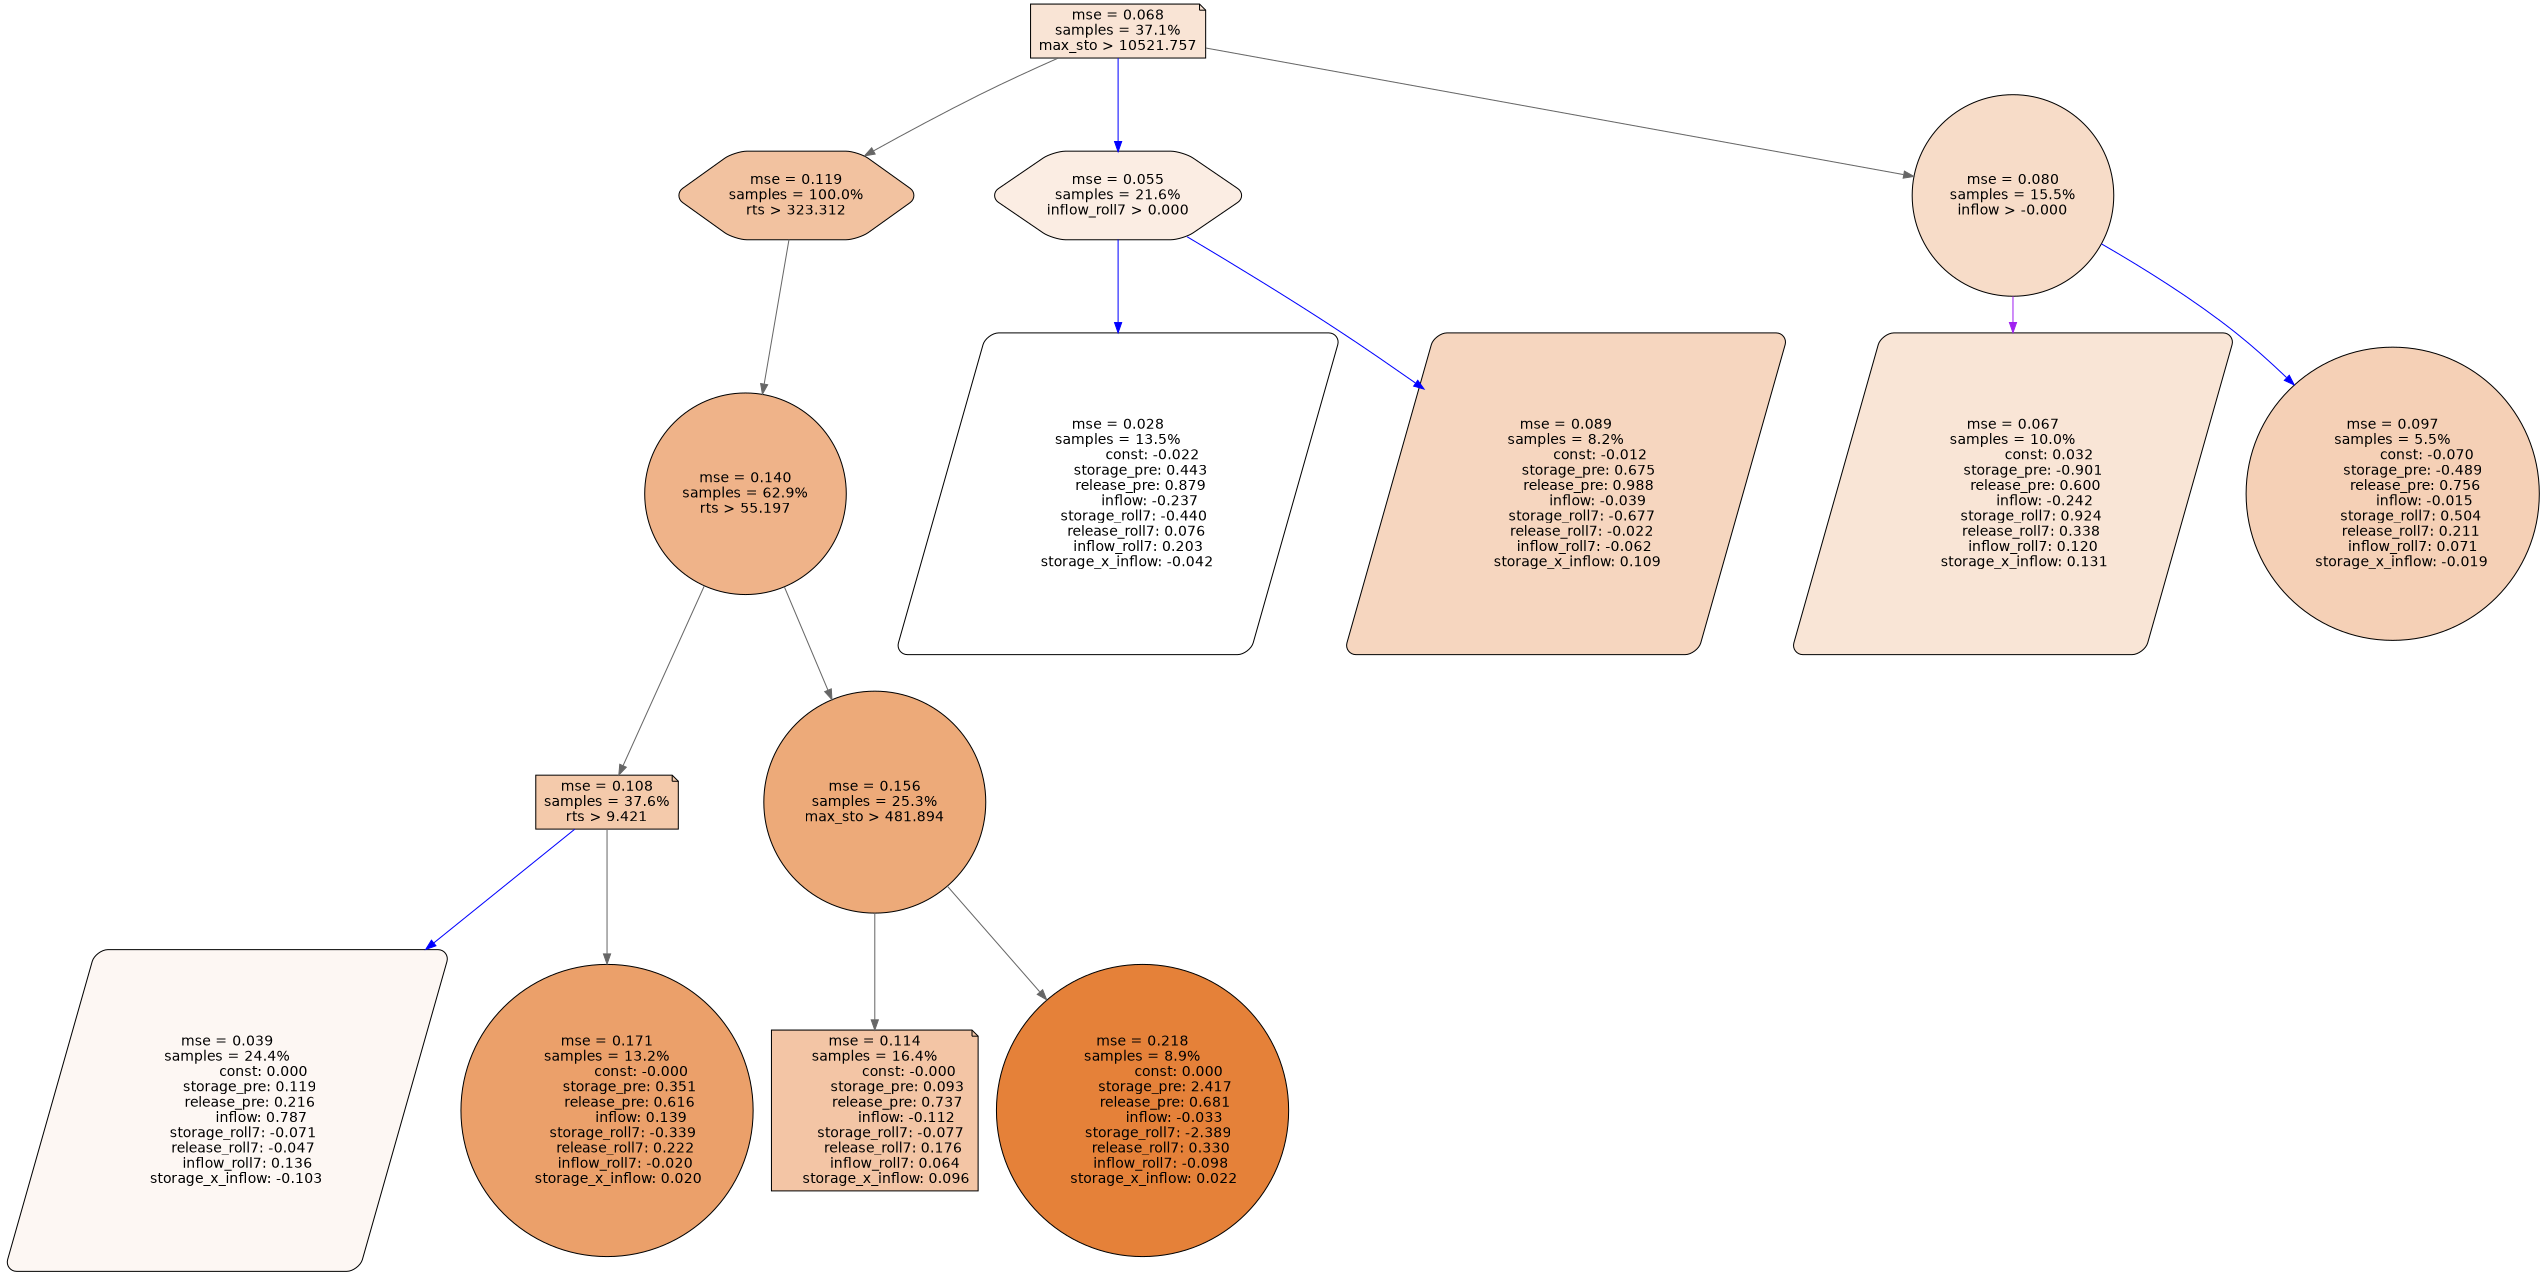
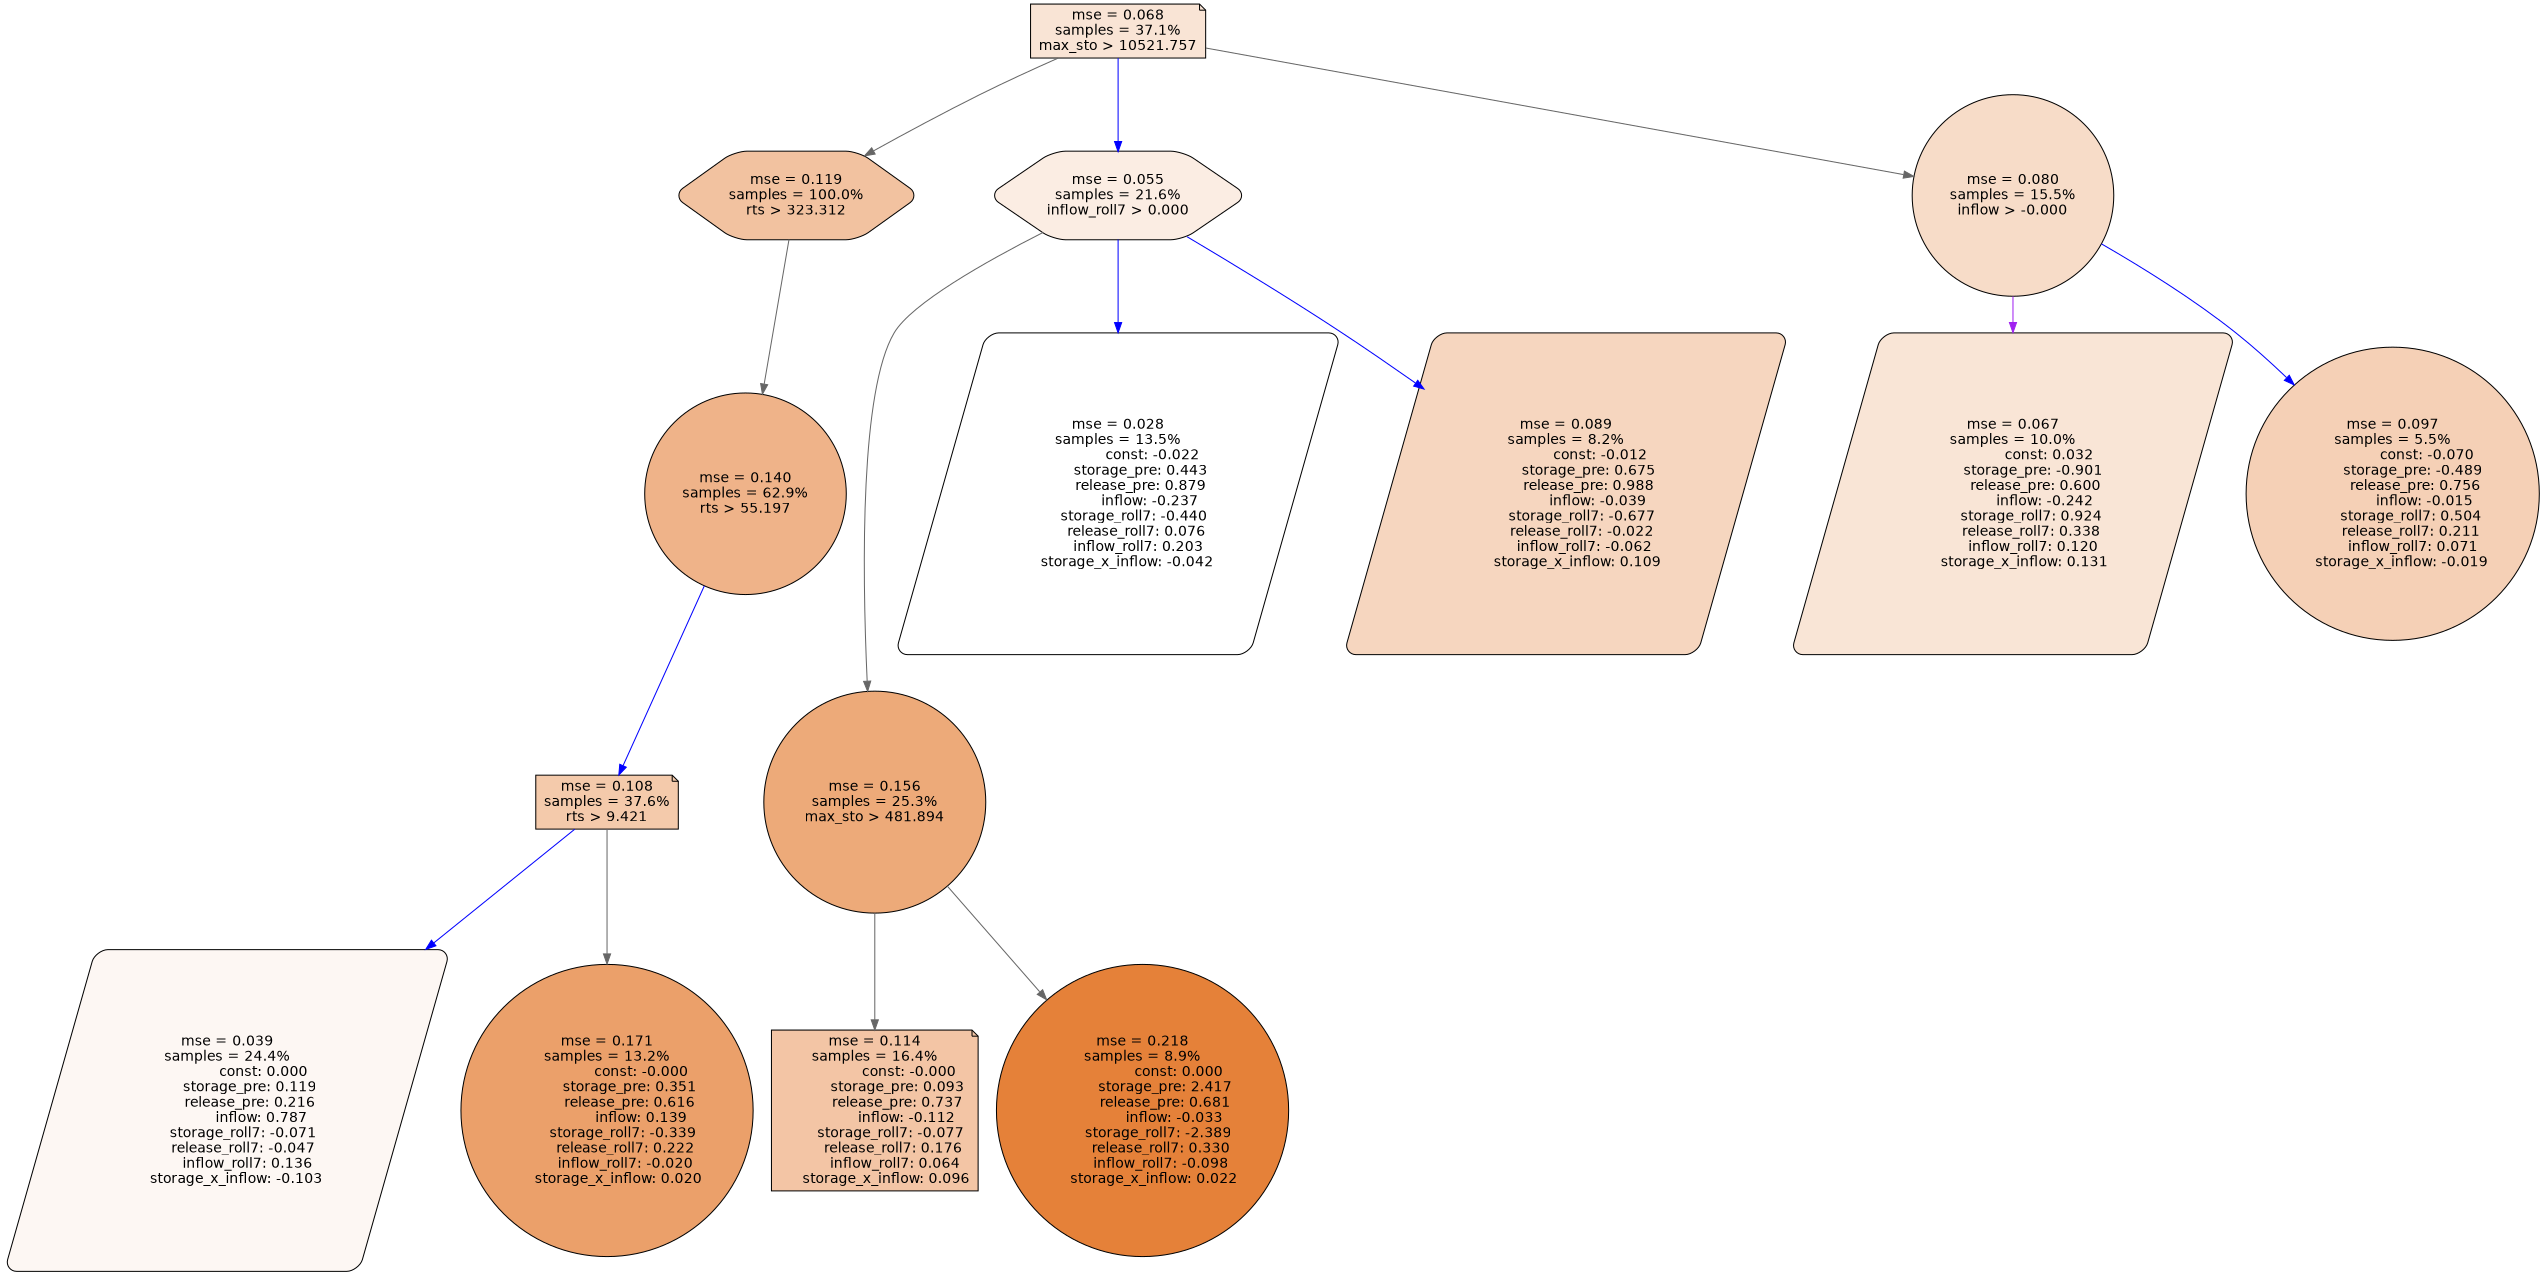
  digraph {
    node [color=black fontname=helvetica shape=circle style="filled, rounded"]
    edge [color=gray40 fontname=helvetica]
    n1 [fillcolor="#f2c2a0" label="mse = 0.119\nsamples = 100.0%\nrts > 323.312" shape=hexagon]
    n2 [fillcolor="#efb389" label="mse = 0.140\nsamples = 62.9%\nrts > 55.197"]
    n3 [fillcolor="#f9e4d5" label="mse = 0.068\nsamples = 37.1%\nmax_sto > 10521.757" shape=note]
    n4 [fillcolor="#fbede3" label="mse = 0.055\nsamples = 21.6%\ninflow_roll7 > 0.000" shape=hexagon]
    n5 [fillcolor="#f7dcc8" label="mse = 0.080\nsamples = 15.5%\ninflow > -0.000"]
    n6 [fillcolor="#f4caab" label="mse = 0.108\nsamples = 37.6%\nrts > 9.421" shape=note]
    n7 [fillcolor="#edaa79" label="mse = 0.156\nsamples = 25.3%\nmax_sto > 481.894"]
    n8 [fillcolor="#ffffff" label="mse = 0.028\nsamples = 13.5%\n               const: -0.022\n          storage_pre: 0.443\n          release_pre: 0.879\n              inflow: -0.237\n       storage_roll7: -0.440\n        release_roll7: 0.076\n         inflow_roll7: 0.203\n    storage_x_inflow: -0.042" shape=parallelogram]
    n9 [fillcolor="#f6d6bf" label="mse = 0.089\nsamples = 8.2%\n               const: -0.012\n          storage_pre: 0.675\n          release_pre: 0.988\n              inflow: -0.039\n       storage_roll7: -0.677\n       release_roll7: -0.022\n        inflow_roll7: -0.062\n     storage_x_inflow: 0.109" shape=parallelogram]
    n10 [fillcolor="#f9e5d6" label="mse = 0.067\nsamples = 10.0%\n                const: 0.032\n         storage_pre: -0.901\n          release_pre: 0.600\n              inflow: -0.242\n        storage_roll7: 0.924\n        release_roll7: 0.338\n         inflow_roll7: 0.120\n     storage_x_inflow: 0.131" shape=parallelogram]
    n11 [fillcolor="#f5d0b6" label="mse = 0.097\nsamples = 5.5%\n               const: -0.070\n         storage_pre: -0.489\n          release_pre: 0.756\n              inflow: -0.015\n        storage_roll7: 0.504\n        release_roll7: 0.211\n         inflow_roll7: 0.071\n    storage_x_inflow: -0.019"]
    n12 [fillcolor="#fdf7f3" label="mse = 0.039\nsamples = 24.4%\n                const: 0.000\n          storage_pre: 0.119\n          release_pre: 0.216\n               inflow: 0.787\n       storage_roll7: -0.071\n       release_roll7: -0.047\n         inflow_roll7: 0.136\n    storage_x_inflow: -0.103" shape=parallelogram]
    n13 [fillcolor="#eba06a" label="mse = 0.171\nsamples = 13.2%\n               const: -0.000\n          storage_pre: 0.351\n          release_pre: 0.616\n               inflow: 0.139\n       storage_roll7: -0.339\n        release_roll7: 0.222\n        inflow_roll7: -0.020\n     storage_x_inflow: 0.020"]
    n14 [fillcolor="#f3c5a5" label="mse = 0.114\nsamples = 16.4%\n               const: -0.000\n          storage_pre: 0.093\n          release_pre: 0.737\n              inflow: -0.112\n       storage_roll7: -0.077\n        release_roll7: 0.176\n         inflow_roll7: 0.064\n     storage_x_inflow: 0.096" shape=note]
    n15 [fillcolor="#e58139" label="mse = 0.218\nsamples = 8.9%\n                const: 0.000\n          storage_pre: 2.417\n          release_pre: 0.681\n              inflow: -0.033\n       storage_roll7: -2.389\n        release_roll7: 0.330\n        inflow_roll7: -0.098\n     storage_x_inflow: 0.022"]
    n1 -> n2
-   n2 -> n6
-   n2 -> n7
+   n2 -> n6 [color=blue]
+   n4 -> n7
    n3 -> n1
    n3 -> n4 [color=blue]
    n3 -> n5
    n4 -> n8 [color=blue]
    n4 -> n9 [color=blue]
    n5 -> n10 [color=purple]
    n5 -> n11 [color=blue]
    n6 -> n12 [color=blue]
    n6 -> n13
    n7 -> n14
    n7 -> n15
  }
